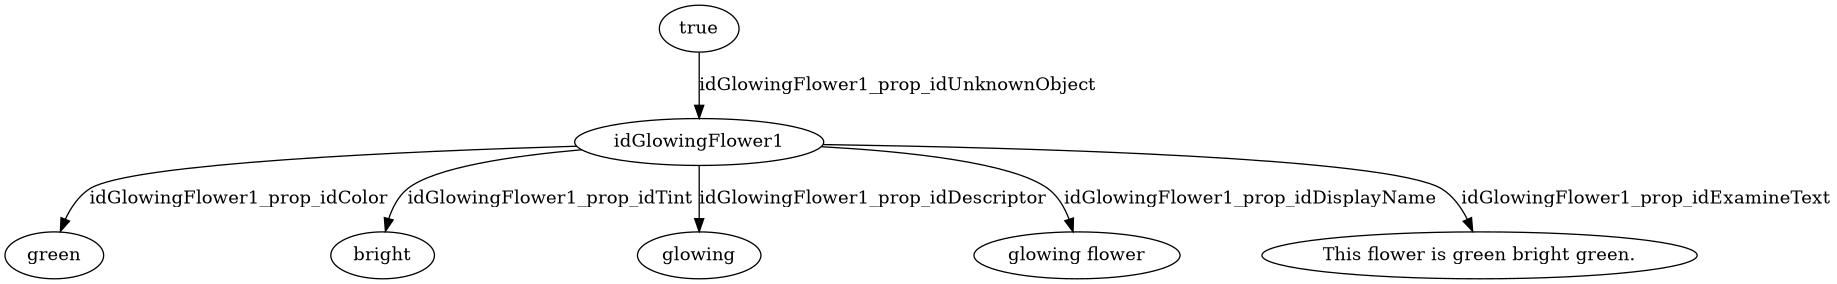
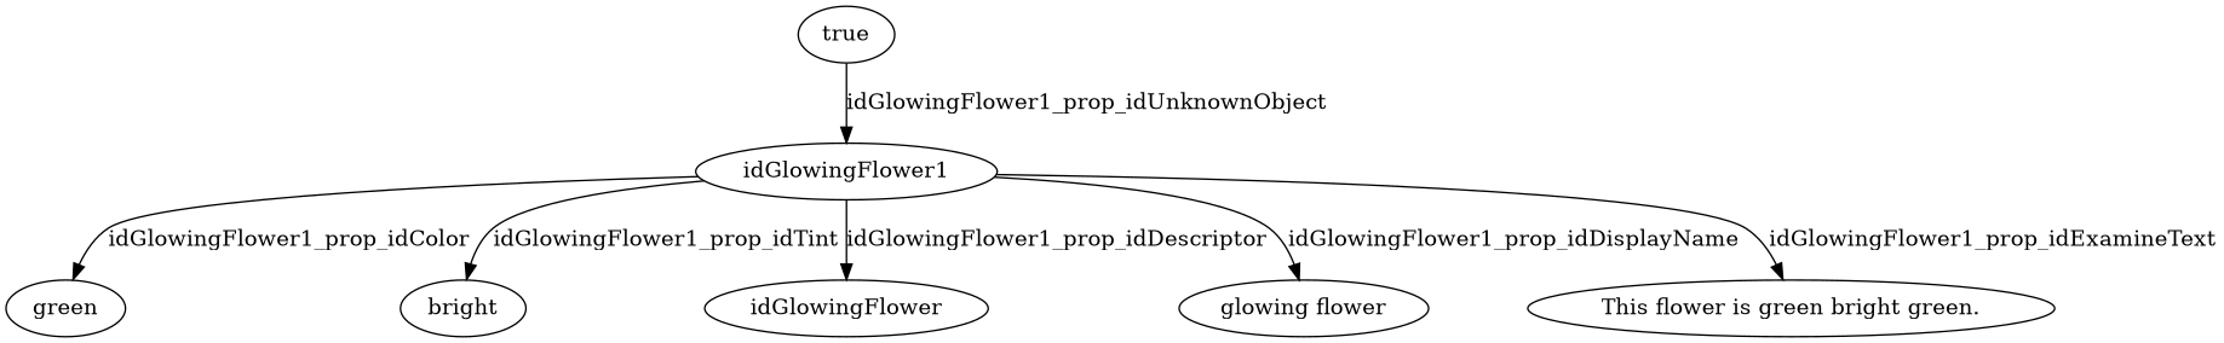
  strict digraph {
    idGlowingFlower1
    green
    bright
-   glowing
+   glowing [label=idGlowingFlower]
    "glowing flower"
    n6 [label="This flower is green bright green."]
    true
    idGlowingFlower1 -> green [label=idGlowingFlower1_prop_idColor]
    idGlowingFlower1 -> bright [label=idGlowingFlower1_prop_idTint]
    idGlowingFlower1 -> glowing [label=idGlowingFlower1_prop_idDescriptor]
    idGlowingFlower1 -> "glowing flower" [label=idGlowingFlower1_prop_idDisplayName]
    idGlowingFlower1 -> n6 [label=idGlowingFlower1_prop_idExamineText]
    true -> idGlowingFlower1 [label=idGlowingFlower1_prop_idUnknownObject]
  }
